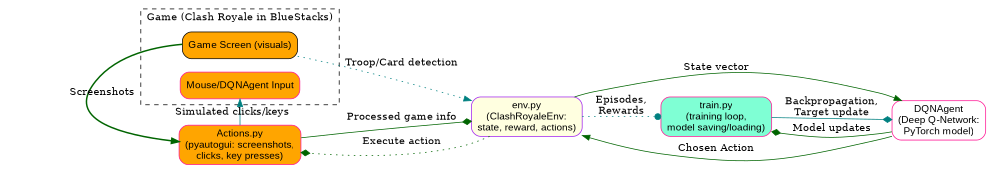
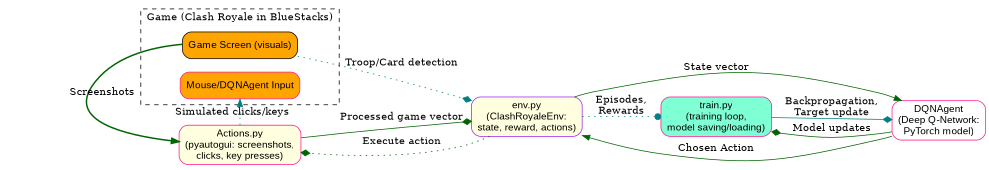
  digraph {
    rankdir=LR
    node [color=deeppink fillcolor=orange fontname=Arial shape=box style="rounded,filled"]
    edge [arrowhead=normal color=darkgreen style=solid]
    n1 [color=black label="Game Screen (visuals)"]
    n2 [label="Mouse/DQNAgent Input"]
-   n3 [label="Actions.py\n(pyautogui: screenshots,\nclicks, key presses)"]
+   n3 [fillcolor=lightyellow label="Actions.py\n(pyautogui: screenshots,\nclicks, key presses)"]
    n4 [color=purple fillcolor=lightyellow label="env.py\n(ClashRoyaleEnv:\nstate, reward, actions)"]
    n5 [fillcolor=white label="DQNAgent\n(Deep Q-Network:\nPyTorch model)"]
    n6 [fillcolor=aquamarine label="train.py\n(training loop,\nmodel saving/loading)"]
    subgraph cluster_1 {
      label="Game (Clash Royale in BlueStacks)"
      style=dashed
      n1
      n2
    }
    n1 -> n3 [label=Screenshots style=bold]
-   n1 -> n4 [color=teal label="Troop/Card detection" style=dotted]
-   n3 -> n2 [color=teal label="Simulated clicks/keys"]
-   n3 -> n4 [arrowhead=diamond label="Processed game info"]
+   n1 -> n4 [arrowhead=diamond color=teal label="Troop/Card detection" style=dotted]
+   n3 -> n2 [color=teal label="Simulated clicks/keys" style=dotted]
+   n3 -> n4 [arrowhead=diamond label="Processed game vector"]
    n4 -> n3 [arrowhead=diamond label="Execute action" style=dotted]
    n4 -> n5 [label="State vector"]
    n4 -> n6 [arrowhead=dot color=teal label="Episodes,\nRewards" style=dotted]
    n5 -> n4 [label="Chosen Action"]
    n5 -> n6 [arrowhead=diamond label="Model updates"]
    n6 -> n5 [arrowhead=diamond color=teal label="Backpropagation,\nTarget update"]
  }
